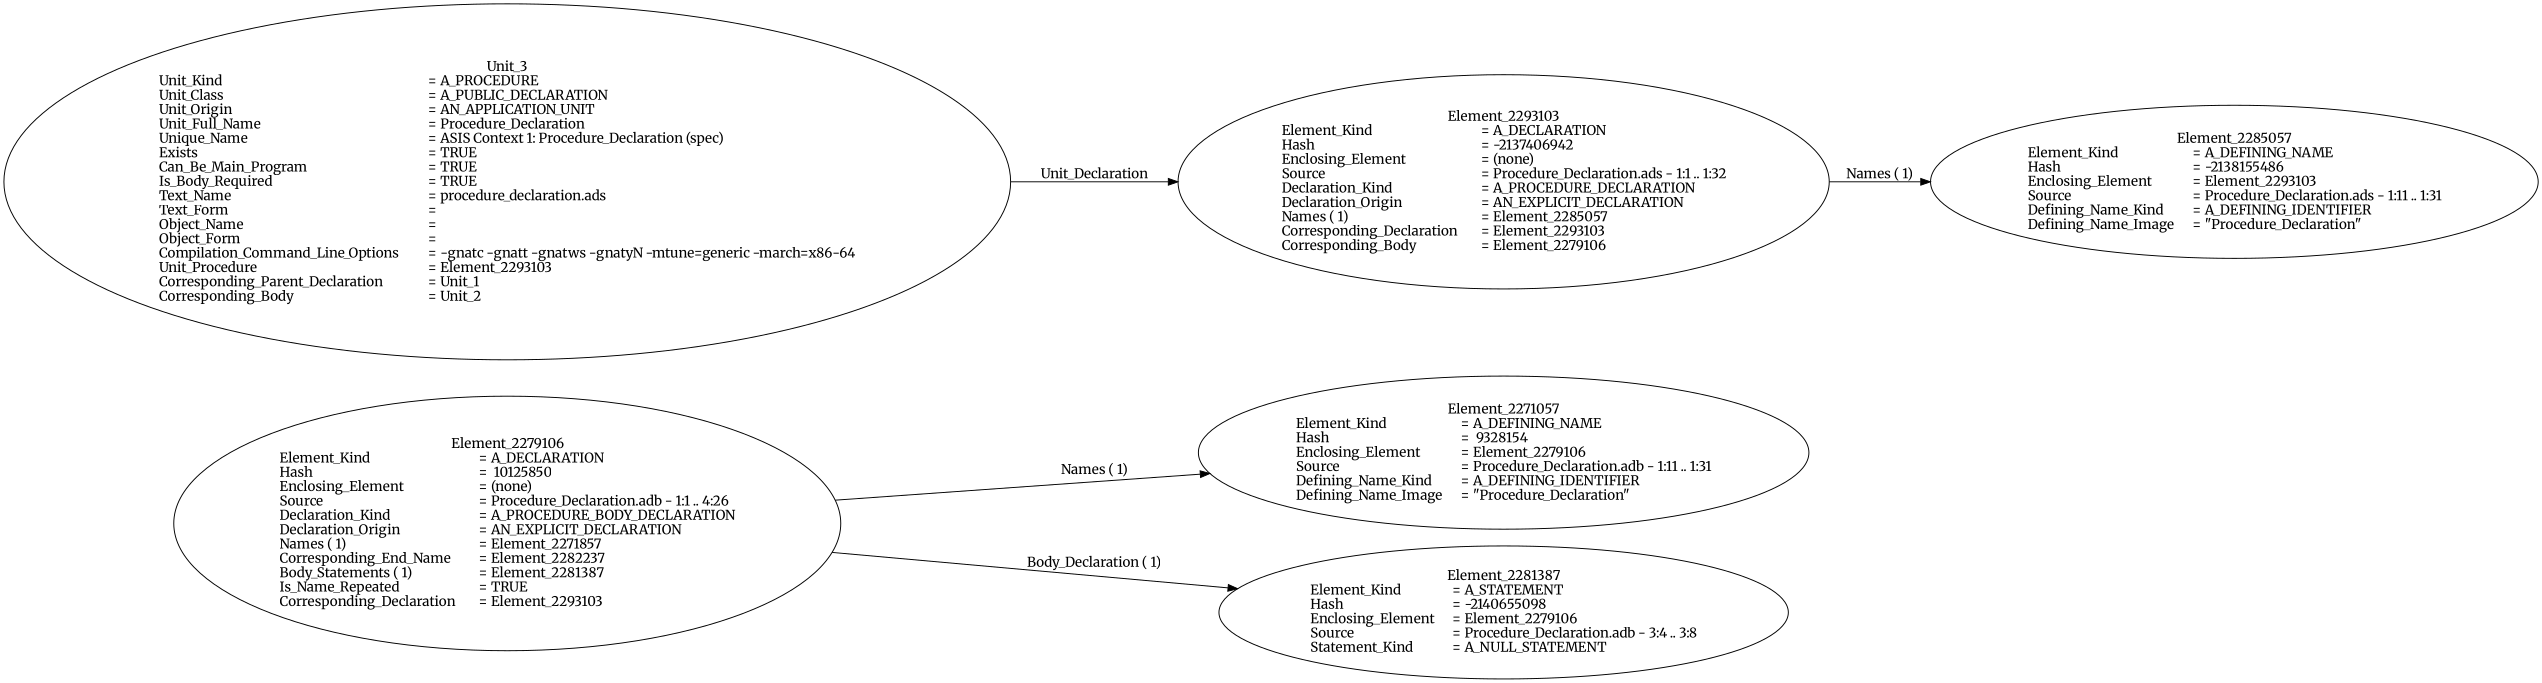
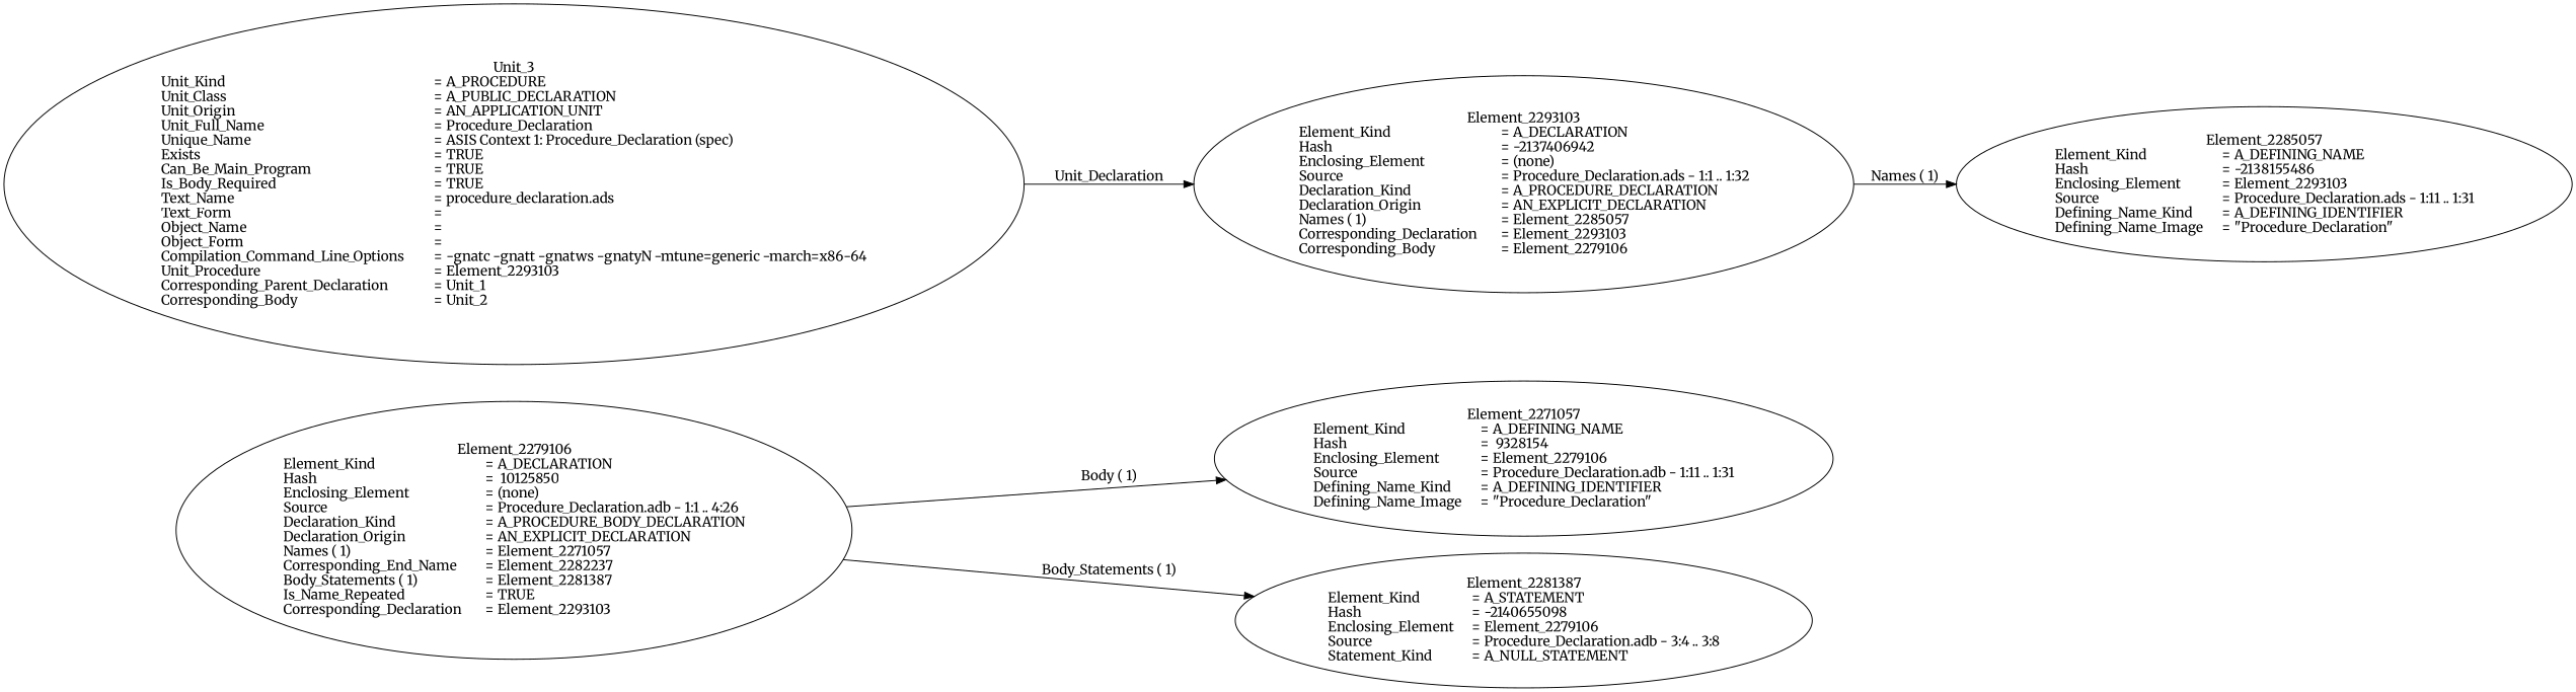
  digraph {
    fontname=Merriweather
    rankdir=LR
    node [fontname=Merriweather]
    edge [fontname=Merriweather]
-   n1 [label=<<TABLE BORDER="0" CELLBORDER="0" CELLSPACING="0" CELLPADDING="0">            <TR><TD COLSPAN="3">Element_2279106</TD></TR>           <TR><TD ALIGN="LEFT">Element_Kind    </TD><TD> = </TD><TD ALIGN="LEFT">A_DECLARATION</TD></TR>           <TR><TD ALIGN="LEFT">Hash  </TD><TD> = </TD><TD ALIGN="LEFT"> 10125850</TD></TR>           <TR><TD ALIGN="LEFT">Enclosing_Element     </TD><TD> = </TD><TD ALIGN="LEFT">(none)</TD></TR>           <TR><TD ALIGN="LEFT">Source  </TD><TD> = </TD><TD ALIGN="LEFT">Procedure_Declaration.adb - 1:1 .. 4:26</TD></TR>           <TR><TD ALIGN="LEFT">Declaration_Kind     </TD><TD> = </TD><TD ALIGN="LEFT">A_PROCEDURE_BODY_DECLARATION</TD></TR>           <TR><TD ALIGN="LEFT">Declaration_Origin     </TD><TD> = </TD><TD ALIGN="LEFT">AN_EXPLICIT_DECLARATION</TD></TR>           <TR><TD ALIGN="LEFT">Names ( 1)   </TD><TD> = </TD><TD ALIGN="LEFT">Element_2271857</TD></TR>           <TR><TD ALIGN="LEFT">Corresponding_End_Name      </TD><TD> = </TD><TD ALIGN="LEFT">Element_2282237</TD></TR>           <TR><TD ALIGN="LEFT">Body_Statements ( 1)      </TD><TD> = </TD><TD ALIGN="LEFT">Element_2281387</TD></TR>           <TR><TD ALIGN="LEFT">Is_Name_Repeated     </TD><TD> = </TD><TD ALIGN="LEFT">TRUE</TD></TR>           <TR><TD ALIGN="LEFT">Corresponding_Declaration       </TD><TD> = </TD><TD ALIGN="LEFT">Element_2293103</TD></TR>           </TABLE>>]
+   n1 [label=<<TABLE BORDER="0" CELLBORDER="0" CELLSPACING="0" CELLPADDING="0">            <TR><TD COLSPAN="3">Element_2279106</TD></TR>           <TR><TD ALIGN="LEFT">Element_Kind    </TD><TD> = </TD><TD ALIGN="LEFT">A_DECLARATION</TD></TR>           <TR><TD ALIGN="LEFT">Hash  </TD><TD> = </TD><TD ALIGN="LEFT"> 10125850</TD></TR>           <TR><TD ALIGN="LEFT">Enclosing_Element     </TD><TD> = </TD><TD ALIGN="LEFT">(none)</TD></TR>           <TR><TD ALIGN="LEFT">Source  </TD><TD> = </TD><TD ALIGN="LEFT">Procedure_Declaration.adb - 1:1 .. 4:26</TD></TR>           <TR><TD ALIGN="LEFT">Declaration_Kind     </TD><TD> = </TD><TD ALIGN="LEFT">A_PROCEDURE_BODY_DECLARATION</TD></TR>           <TR><TD ALIGN="LEFT">Declaration_Origin     </TD><TD> = </TD><TD ALIGN="LEFT">AN_EXPLICIT_DECLARATION</TD></TR>           <TR><TD ALIGN="LEFT">Names ( 1)   </TD><TD> = </TD><TD ALIGN="LEFT">Element_2271057</TD></TR>           <TR><TD ALIGN="LEFT">Corresponding_End_Name      </TD><TD> = </TD><TD ALIGN="LEFT">Element_2282237</TD></TR>           <TR><TD ALIGN="LEFT">Body_Statements ( 1)      </TD><TD> = </TD><TD ALIGN="LEFT">Element_2281387</TD></TR>           <TR><TD ALIGN="LEFT">Is_Name_Repeated     </TD><TD> = </TD><TD ALIGN="LEFT">TRUE</TD></TR>           <TR><TD ALIGN="LEFT">Corresponding_Declaration       </TD><TD> = </TD><TD ALIGN="LEFT">Element_2293103</TD></TR>           </TABLE>>]
    n2 [label=<<TABLE BORDER="0" CELLBORDER="0" CELLSPACING="0" CELLPADDING="0">            <TR><TD COLSPAN="3">Element_2271057</TD></TR>           <TR><TD ALIGN="LEFT">Element_Kind    </TD><TD> = </TD><TD ALIGN="LEFT">A_DEFINING_NAME</TD></TR>           <TR><TD ALIGN="LEFT">Hash  </TD><TD> = </TD><TD ALIGN="LEFT"> 9328154</TD></TR>           <TR><TD ALIGN="LEFT">Enclosing_Element     </TD><TD> = </TD><TD ALIGN="LEFT">Element_2279106</TD></TR>           <TR><TD ALIGN="LEFT">Source  </TD><TD> = </TD><TD ALIGN="LEFT">Procedure_Declaration.adb - 1:11 .. 1:31</TD></TR>           <TR><TD ALIGN="LEFT">Defining_Name_Kind     </TD><TD> = </TD><TD ALIGN="LEFT">A_DEFINING_IDENTIFIER</TD></TR>           <TR><TD ALIGN="LEFT">Defining_Name_Image     </TD><TD> = </TD><TD ALIGN="LEFT">"Procedure_Declaration"</TD></TR>           </TABLE>>]
    n3 [label=<<TABLE BORDER="0" CELLBORDER="0" CELLSPACING="0" CELLPADDING="0">            <TR><TD COLSPAN="3">Element_2281387</TD></TR>           <TR><TD ALIGN="LEFT">Element_Kind    </TD><TD> = </TD><TD ALIGN="LEFT">A_STATEMENT</TD></TR>           <TR><TD ALIGN="LEFT">Hash  </TD><TD> = </TD><TD ALIGN="LEFT">-2140655098</TD></TR>           <TR><TD ALIGN="LEFT">Enclosing_Element     </TD><TD> = </TD><TD ALIGN="LEFT">Element_2279106</TD></TR>           <TR><TD ALIGN="LEFT">Source  </TD><TD> = </TD><TD ALIGN="LEFT">Procedure_Declaration.adb - 3:4 .. 3:8</TD></TR>           <TR><TD ALIGN="LEFT">Statement_Kind    </TD><TD> = </TD><TD ALIGN="LEFT">A_NULL_STATEMENT</TD></TR>           </TABLE>>]
    n4 [label=<<TABLE BORDER="0" CELLBORDER="0" CELLSPACING="0" CELLPADDING="0">            <TR><TD COLSPAN="3">Unit_3</TD></TR>           <TR><TD ALIGN="LEFT">Unit_Kind   </TD><TD> = </TD><TD ALIGN="LEFT">A_PROCEDURE</TD></TR>           <TR><TD ALIGN="LEFT">Unit_Class   </TD><TD> = </TD><TD ALIGN="LEFT">A_PUBLIC_DECLARATION</TD></TR>           <TR><TD ALIGN="LEFT">Unit_Origin   </TD><TD> = </TD><TD ALIGN="LEFT">AN_APPLICATION_UNIT</TD></TR>           <TR><TD ALIGN="LEFT">Unit_Full_Name    </TD><TD> = </TD><TD ALIGN="LEFT">Procedure_Declaration</TD></TR>           <TR><TD ALIGN="LEFT">Unique_Name   </TD><TD> = </TD><TD ALIGN="LEFT">ASIS Context 1: Procedure_Declaration (spec)</TD></TR>           <TR><TD ALIGN="LEFT">Exists  </TD><TD> = </TD><TD ALIGN="LEFT">TRUE</TD></TR>           <TR><TD ALIGN="LEFT">Can_Be_Main_Program     </TD><TD> = </TD><TD ALIGN="LEFT">TRUE</TD></TR>           <TR><TD ALIGN="LEFT">Is_Body_Required     </TD><TD> = </TD><TD ALIGN="LEFT">TRUE</TD></TR>           <TR><TD ALIGN="LEFT">Text_Name   </TD><TD> = </TD><TD ALIGN="LEFT">procedure_declaration.ads</TD></TR>           <TR><TD ALIGN="LEFT">Text_Form   </TD><TD> = </TD><TD ALIGN="LEFT"></TD></TR>           <TR><TD ALIGN="LEFT">Object_Name   </TD><TD> = </TD><TD ALIGN="LEFT"></TD></TR>           <TR><TD ALIGN="LEFT">Object_Form   </TD><TD> = </TD><TD ALIGN="LEFT"></TD></TR>           <TR><TD ALIGN="LEFT">Compilation_Command_Line_Options         </TD><TD> = </TD><TD ALIGN="LEFT">-gnatc -gnatt -gnatws -gnatyN -mtune=generic -march=x86-64</TD></TR>           <TR><TD ALIGN="LEFT">Unit_Procedure     </TD><TD> = </TD><TD ALIGN="LEFT">Element_2293103</TD></TR>           <TR><TD ALIGN="LEFT">Corresponding_Parent_Declaration         </TD><TD> = </TD><TD ALIGN="LEFT">Unit_1</TD></TR>           <TR><TD ALIGN="LEFT">Corresponding_Body     </TD><TD> = </TD><TD ALIGN="LEFT">Unit_2</TD></TR>           </TABLE>>]
    n5 [label=<<TABLE BORDER="0" CELLBORDER="0" CELLSPACING="0" CELLPADDING="0">            <TR><TD COLSPAN="3">Element_2293103</TD></TR>           <TR><TD ALIGN="LEFT">Element_Kind    </TD><TD> = </TD><TD ALIGN="LEFT">A_DECLARATION</TD></TR>           <TR><TD ALIGN="LEFT">Hash  </TD><TD> = </TD><TD ALIGN="LEFT">-2137406942</TD></TR>           <TR><TD ALIGN="LEFT">Enclosing_Element     </TD><TD> = </TD><TD ALIGN="LEFT">(none)</TD></TR>           <TR><TD ALIGN="LEFT">Source  </TD><TD> = </TD><TD ALIGN="LEFT">Procedure_Declaration.ads - 1:1 .. 1:32</TD></TR>           <TR><TD ALIGN="LEFT">Declaration_Kind     </TD><TD> = </TD><TD ALIGN="LEFT">A_PROCEDURE_DECLARATION</TD></TR>           <TR><TD ALIGN="LEFT">Declaration_Origin     </TD><TD> = </TD><TD ALIGN="LEFT">AN_EXPLICIT_DECLARATION</TD></TR>           <TR><TD ALIGN="LEFT">Names ( 1)   </TD><TD> = </TD><TD ALIGN="LEFT">Element_2285057</TD></TR>           <TR><TD ALIGN="LEFT">Corresponding_Declaration       </TD><TD> = </TD><TD ALIGN="LEFT">Element_2293103</TD></TR>           <TR><TD ALIGN="LEFT">Corresponding_Body     </TD><TD> = </TD><TD ALIGN="LEFT">Element_2279106</TD></TR>           </TABLE>>]
    n6 [label=<<TABLE BORDER="0" CELLBORDER="0" CELLSPACING="0" CELLPADDING="0">            <TR><TD COLSPAN="3">Element_2285057</TD></TR>           <TR><TD ALIGN="LEFT">Element_Kind    </TD><TD> = </TD><TD ALIGN="LEFT">A_DEFINING_NAME</TD></TR>           <TR><TD ALIGN="LEFT">Hash  </TD><TD> = </TD><TD ALIGN="LEFT">-2138155486</TD></TR>           <TR><TD ALIGN="LEFT">Enclosing_Element     </TD><TD> = </TD><TD ALIGN="LEFT">Element_2293103</TD></TR>           <TR><TD ALIGN="LEFT">Source  </TD><TD> = </TD><TD ALIGN="LEFT">Procedure_Declaration.ads - 1:11 .. 1:31</TD></TR>           <TR><TD ALIGN="LEFT">Defining_Name_Kind     </TD><TD> = </TD><TD ALIGN="LEFT">A_DEFINING_IDENTIFIER</TD></TR>           <TR><TD ALIGN="LEFT">Defining_Name_Image     </TD><TD> = </TD><TD ALIGN="LEFT">"Procedure_Declaration"</TD></TR>           </TABLE>>]
-   n1 -> n2 [label="Names ( 1)"]
-   n1 -> n3 [label="Body_Declaration ( 1)"]
+   n1 -> n2 [label="Body ( 1)"]
+   n1 -> n3 [label="Body_Statements ( 1)"]
    n4 -> n5 [label=Unit_Declaration]
    n5 -> n6 [label="Names ( 1)"]
  }
